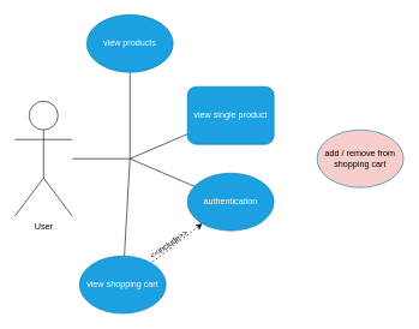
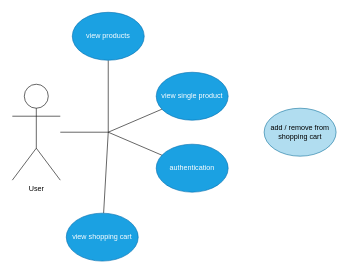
  <mxCell id="0" />
  <mxCell id="1" parent="0" />
  <mxCell id="2" value="User" style="shape=umlActor;verticalLabelPosition=bottom;verticalAlign=top;html=1;outlineConnect=0;" parent="1" vertex="1"><mxGeometry x="20" y="140" width="80" height="160" as="geometry" /></mxCell>
  <mxCell id="3" style="edgeStyle=none;rounded=0;orthogonalLoop=1;jettySize=auto;html=1;startArrow=none;startFill=0;endArrow=none;endFill=0;" parent="1" source="4" edge="1"><mxGeometry relative="1" as="geometry"><mxPoint x="180" y="220" as="targetPoint" /></mxGeometry></mxCell>
  <mxCell id="4" value="view products" style="ellipse;whiteSpace=wrap;html=1;fillColor=#1ba1e2;fontColor=#ffffff;strokeColor=#006EAF;" parent="1" vertex="1"><mxGeometry x="120" y="20" width="120" height="80" as="geometry" /></mxCell>
  <mxCell id="5" style="edgeStyle=none;rounded=0;orthogonalLoop=1;jettySize=auto;html=1;startArrow=none;startFill=0;endArrow=none;endFill=0;" parent="1" source="6" edge="1"><mxGeometry relative="1" as="geometry"><mxPoint x="180" y="220" as="targetPoint" /></mxGeometry></mxCell>
- <mxCell id="6" value="view single product" style="whiteSpace=wrap;html=1;fillColor=#1ba1e2;fontColor=#ffffff;strokeColor=#006EAF;rounded=1;" parent="1" vertex="1"><mxGeometry x="260" y="120" width="120" height="80" as="geometry" /></mxCell>
+ <mxCell id="6" value="view single product" style="ellipse;whiteSpace=wrap;html=1;fillColor=#1ba1e2;fontColor=#ffffff;strokeColor=#006EAF;" parent="1" vertex="1"><mxGeometry x="260" y="120" width="120" height="80" as="geometry" /></mxCell>
  <mxCell id="7" style="edgeStyle=none;rounded=0;orthogonalLoop=1;jettySize=auto;html=1;startArrow=none;startFill=0;endArrow=none;endFill=0;" parent="1" source="10" edge="1"><mxGeometry relative="1" as="geometry"><mxPoint x="180" y="220" as="targetPoint" /></mxGeometry></mxCell>
- <mxCell id="8" style="rounded=0;orthogonalLoop=1;jettySize=auto;html=1;startArrow=classic;startFill=1;endArrow=none;endFill=0;dashed=1;" parent="1" source="10" target="12" edge="1"><mxGeometry relative="1" as="geometry" /></mxCell>
- <mxCell id="9" value="&amp;lt;&amp;lt;include&amp;gt;&amp;gt;" style="edgeLabel;html=1;align=center;verticalAlign=middle;resizable=0;points=[];labelBackgroundColor=none;rotation=-35;" parent="8" vertex="1" connectable="0"><mxGeometry x="0.47" y="2" relative="1" as="geometry"><mxPoint x="4" y="-13" as="offset" /></mxGeometry></mxCell>
  <mxCell id="10" value="authentication" style="ellipse;whiteSpace=wrap;html=1;fillColor=#1ba1e2;fontColor=#ffffff;strokeColor=#006EAF;" parent="1" vertex="1"><mxGeometry x="260" y="240" width="120" height="80" as="geometry" /></mxCell>
  <mxCell id="11" style="edgeStyle=none;rounded=0;orthogonalLoop=1;jettySize=auto;html=1;startArrow=none;startFill=0;endArrow=none;endFill=0;" parent="1" source="12" edge="1"><mxGeometry relative="1" as="geometry"><mxPoint x="180" y="220" as="targetPoint" /></mxGeometry></mxCell>
  <mxCell id="12" value="view shopping cart" style="ellipse;whiteSpace=wrap;html=1;fillColor=#1ba1e2;fontColor=#ffffff;strokeColor=#006EAF;" parent="1" vertex="1"><mxGeometry x="110" y="355" width="120" height="80" as="geometry" /></mxCell>
- <mxCell id="13" value="add / remove from shopping cart" style="ellipse;whiteSpace=wrap;html=1;fillColor=#f8cecc;strokeColor=#10739e;" parent="1" vertex="1"><mxGeometry x="440" y="180" width="120" height="80" as="geometry" /></mxCell>
+ <mxCell id="13" value="add / remove from shopping cart" style="ellipse;whiteSpace=wrap;html=1;fillColor=#b1ddf0;strokeColor=#10739e;" parent="1" vertex="1"><mxGeometry x="440" y="180" width="120" height="80" as="geometry" /></mxCell>
  <mxCell id="14" value="" style="endArrow=none;html=1;rounded=0;" parent="1" edge="1"><mxGeometry width="50" height="50" relative="1" as="geometry"><mxPoint x="100" y="220" as="sourcePoint" /><mxPoint x="180" y="220" as="targetPoint" /></mxGeometry></mxCell>
